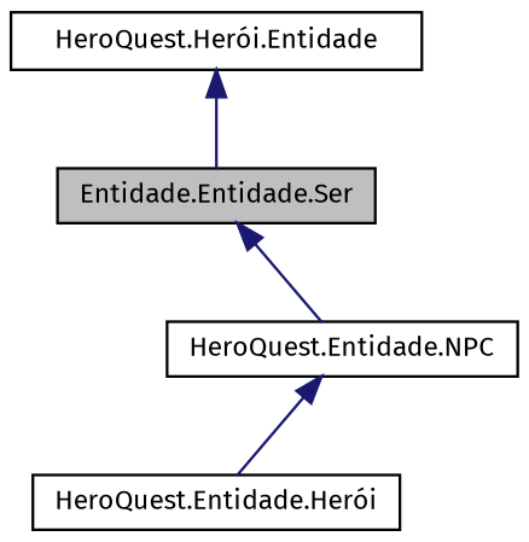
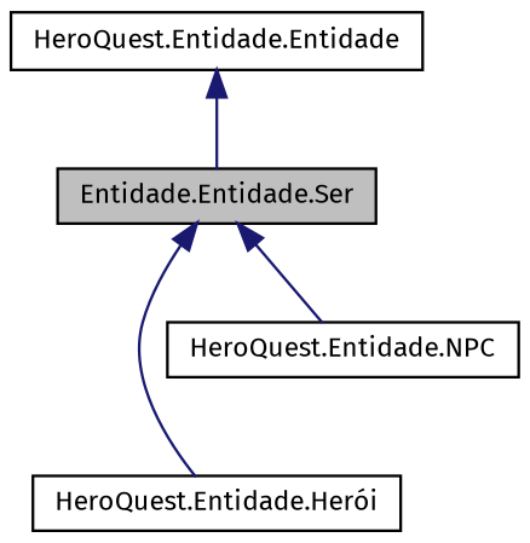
  digraph {
    fontname="Fira Sans"
    node [color=black fillcolor=white fontname="Fira Sans" fontsize=10 shape=record style=filled]
    edge [color=midnightblue dir=back fontname="Fira Sans" fontsize=10 labelfontname=Helvetica labelfontsize=10 style=solid]
    n1 [fillcolor=grey75 fontcolor=black height=0.2 label="Entidade.Entidade.Ser" width=0.4]
    n2 [height=0.2 label="HeroQuest.Entidade.Herói" width=0.4]
    n3 [height=0.2 label="HeroQuest.Entidade.NPC" width=0.4]
-   n4 [height=0.2 label="HeroQuest.Herói.Entidade" width=0.4]
-   n3 -> n2
+   n4 [height=0.2 label="HeroQuest.Entidade.Entidade" width=0.4]
+   n1 -> n2
    n1 -> n3
    n4 -> n1
  }
